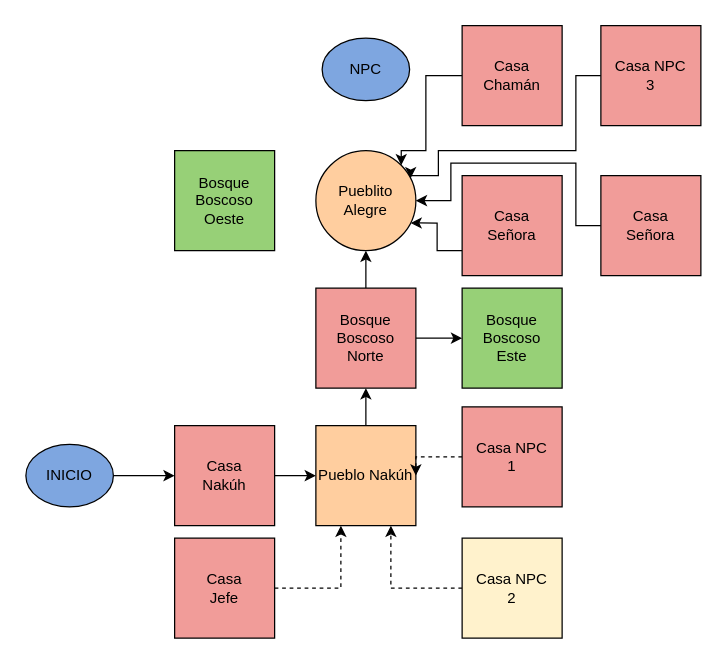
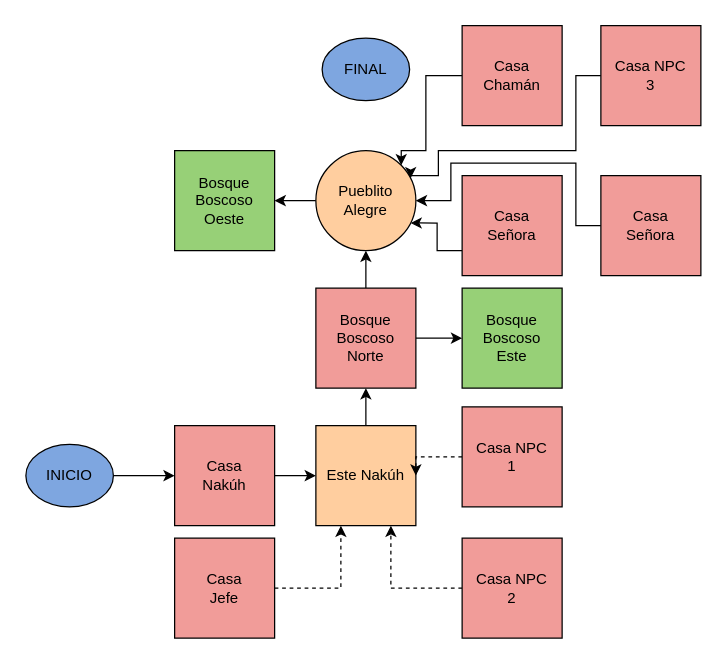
  <mxCell id="0" />
  <mxCell id="1" parent="0" />
  <mxCell id="2" style="edgeStyle=orthogonalEdgeStyle;rounded=0;orthogonalLoop=1;jettySize=auto;html=1;exitX=0.5;exitY=0;exitDx=0;exitDy=0;entryX=0.5;entryY=1;entryDx=0;entryDy=0;" edge="1" parent="1" source="3" target="6"><mxGeometry relative="1" as="geometry" /></mxCell>
- <mxCell id="3" value="Pueblo Nakúh" style="whiteSpace=wrap;html=1;aspect=fixed;fillColor=#FFCE9F;" vertex="1" parent="1"><mxGeometry x="252" y="340" width="80" height="80" as="geometry" /></mxCell>
+ <mxCell id="3" value="Este Nakúh" style="whiteSpace=wrap;html=1;aspect=fixed;fillColor=#FFCE9F;" vertex="1" parent="1"><mxGeometry x="252" y="340" width="80" height="80" as="geometry" /></mxCell>
  <mxCell id="4" style="edgeStyle=orthogonalEdgeStyle;rounded=0;orthogonalLoop=1;jettySize=auto;html=1;exitX=1;exitY=0.5;exitDx=0;exitDy=0;entryX=0;entryY=0.5;entryDx=0;entryDy=0;" edge="1" parent="1" source="6" target="15"><mxGeometry relative="1" as="geometry" /></mxCell>
  <mxCell id="5" style="edgeStyle=orthogonalEdgeStyle;rounded=0;orthogonalLoop=1;jettySize=auto;html=1;exitX=0.5;exitY=0;exitDx=0;exitDy=0;entryX=0.5;entryY=1;entryDx=0;entryDy=0;strokeColor=default;" edge="1" parent="1" source="6" target="17"><mxGeometry relative="1" as="geometry" /></mxCell>
  <mxCell id="6" value="Bosque&lt;br&gt;Boscoso&lt;br&gt;Norte" style="whiteSpace=wrap;html=1;aspect=fixed;fillColor=#f19c99;" vertex="1" parent="1"><mxGeometry x="252" y="230" width="80" height="80" as="geometry" /></mxCell>
  <mxCell id="7" style="edgeStyle=orthogonalEdgeStyle;rounded=0;orthogonalLoop=1;jettySize=auto;html=1;exitX=1;exitY=0.5;exitDx=0;exitDy=0;dashed=0;" edge="1" parent="1" source="8" target="3"><mxGeometry relative="1" as="geometry" /></mxCell>
  <mxCell id="8" value="Casa&lt;br&gt;Nakúh" style="whiteSpace=wrap;html=1;aspect=fixed;fillColor=#F19C99;" vertex="1" parent="1"><mxGeometry x="139" y="340" width="80" height="80" as="geometry" /></mxCell>
  <mxCell id="9" style="edgeStyle=orthogonalEdgeStyle;rounded=0;orthogonalLoop=1;jettySize=auto;html=1;exitX=1;exitY=0.5;exitDx=0;exitDy=0;entryX=0.25;entryY=1;entryDx=0;entryDy=0;dashed=1;" edge="1" parent="1" source="10" target="3"><mxGeometry relative="1" as="geometry" /></mxCell>
  <mxCell id="10" value="Casa&lt;br&gt;Jefe" style="whiteSpace=wrap;html=1;aspect=fixed;fillColor=#F19C99;" vertex="1" parent="1"><mxGeometry x="139" y="430" width="80" height="80" as="geometry" /></mxCell>
  <mxCell id="11" style="edgeStyle=orthogonalEdgeStyle;rounded=0;orthogonalLoop=1;jettySize=auto;html=1;exitX=0;exitY=0.5;exitDx=0;exitDy=0;entryX=1;entryY=0.5;entryDx=0;entryDy=0;dashed=1;" edge="1" parent="1" source="12" target="3"><mxGeometry relative="1" as="geometry" /></mxCell>
  <mxCell id="12" value="Casa NPC&lt;br&gt;1" style="whiteSpace=wrap;html=1;aspect=fixed;fillColor=#F19C99;" vertex="1" parent="1"><mxGeometry x="369" y="325" width="80" height="80" as="geometry" /></mxCell>
  <mxCell id="13" style="edgeStyle=orthogonalEdgeStyle;rounded=0;orthogonalLoop=1;jettySize=auto;html=1;exitX=0;exitY=0.5;exitDx=0;exitDy=0;entryX=0.75;entryY=1;entryDx=0;entryDy=0;dashed=1;" edge="1" parent="1" source="14" target="3"><mxGeometry relative="1" as="geometry" /></mxCell>
- <mxCell id="14" value="Casa NPC&lt;br&gt;2" style="whiteSpace=wrap;html=1;aspect=fixed;fillColor=#fff2cc;" vertex="1" parent="1"><mxGeometry x="369" y="430" width="80" height="80" as="geometry" /></mxCell>
+ <mxCell id="14" value="Casa NPC&lt;br&gt;2" style="whiteSpace=wrap;html=1;aspect=fixed;fillColor=#F19C99;" vertex="1" parent="1"><mxGeometry x="369" y="430" width="80" height="80" as="geometry" /></mxCell>
  <mxCell id="15" value="Bosque&lt;br&gt;Boscoso&lt;br&gt;Este" style="whiteSpace=wrap;html=1;aspect=fixed;fillColor=#97D077;" vertex="1" parent="1"><mxGeometry x="369" y="230" width="80" height="80" as="geometry" /></mxCell>
+ <mxCell id="16" style="edgeStyle=orthogonalEdgeStyle;rounded=0;orthogonalLoop=1;jettySize=auto;html=1;exitX=0;exitY=0.5;exitDx=0;exitDy=0;entryX=1;entryY=0.5;entryDx=0;entryDy=0;strokeColor=default;" edge="1" parent="1" source="17" target="20"><mxGeometry relative="1" as="geometry" /></mxCell>
  <mxCell id="17" value="Pueblito Alegre" style="ellipse;whiteSpace=wrap;html=1;aspect=fixed;fillColor=#FFCE9F;" vertex="1" parent="1"><mxGeometry x="252" y="120" width="80" height="80" as="geometry" /></mxCell>
  <mxCell id="18" value="" style="edgeStyle=orthogonalEdgeStyle;rounded=0;orthogonalLoop=1;jettySize=auto;html=1;strokeColor=default;" edge="1" parent="1" source="19" target="8"><mxGeometry relative="1" as="geometry" /></mxCell>
  <mxCell id="19" value="INICIO" style="ellipse;whiteSpace=wrap;html=1;fillColor=#7EA6E0;" vertex="1" parent="1"><mxGeometry x="20" y="355" width="70" height="50" as="geometry" /></mxCell>
  <mxCell id="20" value="Bosque Boscoso&lt;br&gt;Oeste" style="whiteSpace=wrap;html=1;aspect=fixed;fillColor=#97D077;" vertex="1" parent="1"><mxGeometry x="139" y="120" width="80" height="80" as="geometry" /></mxCell>
  <mxCell id="21" style="edgeStyle=orthogonalEdgeStyle;rounded=0;orthogonalLoop=1;jettySize=auto;html=1;exitX=0;exitY=0.5;exitDx=0;exitDy=0;entryX=1;entryY=0;entryDx=0;entryDy=0;strokeColor=default;" edge="1" parent="1" source="22" target="17"><mxGeometry relative="1" as="geometry"><Array as="points"><mxPoint x="340" y="60" /><mxPoint x="340" y="120" /></Array></mxGeometry></mxCell>
  <mxCell id="22" value="Casa&lt;br&gt;Chamán" style="whiteSpace=wrap;html=1;aspect=fixed;fillColor=#F19C99;" vertex="1" parent="1"><mxGeometry x="369" y="20" width="80" height="80" as="geometry" /></mxCell>
  <mxCell id="23" style="edgeStyle=orthogonalEdgeStyle;rounded=0;orthogonalLoop=1;jettySize=auto;html=1;exitX=0;exitY=0.5;exitDx=0;exitDy=0;entryX=1;entryY=0.25;entryDx=0;entryDy=0;strokeColor=default;" edge="1" parent="1" source="24" target="17"><mxGeometry relative="1" as="geometry"><Array as="points"><mxPoint x="460" y="60" /><mxPoint x="460" y="120" /><mxPoint x="350" y="120" /><mxPoint x="350" y="140" /></Array></mxGeometry></mxCell>
  <mxCell id="24" value="Casa NPC&lt;br&gt;3" style="whiteSpace=wrap;html=1;aspect=fixed;fillColor=#F19C99;" vertex="1" parent="1"><mxGeometry x="480" y="20" width="80" height="80" as="geometry" /></mxCell>
  <mxCell id="25" style="edgeStyle=orthogonalEdgeStyle;rounded=0;orthogonalLoop=1;jettySize=auto;html=1;exitX=0;exitY=0.75;exitDx=0;exitDy=0;entryX=1;entryY=0.75;entryDx=0;entryDy=0;strokeColor=default;" edge="1" parent="1" source="26" target="17"><mxGeometry relative="1" as="geometry" /></mxCell>
  <mxCell id="26" value="Casa &lt;br&gt;Señora" style="whiteSpace=wrap;html=1;aspect=fixed;fillColor=#F19C99;" vertex="1" parent="1"><mxGeometry x="369" y="140" width="80" height="80" as="geometry" /></mxCell>
  <mxCell id="27" style="edgeStyle=orthogonalEdgeStyle;rounded=0;orthogonalLoop=1;jettySize=auto;html=1;exitX=0;exitY=0.5;exitDx=0;exitDy=0;entryX=1;entryY=0.5;entryDx=0;entryDy=0;strokeColor=default;" edge="1" parent="1" source="28" target="17"><mxGeometry relative="1" as="geometry"><Array as="points"><mxPoint x="460" y="180" /><mxPoint x="460" y="130" /><mxPoint x="360" y="130" /><mxPoint x="360" y="160" /></Array></mxGeometry></mxCell>
  <mxCell id="28" value="Casa &lt;br&gt;Señora" style="whiteSpace=wrap;html=1;aspect=fixed;fillColor=#F19C99;" vertex="1" parent="1"><mxGeometry x="480" y="140" width="80" height="80" as="geometry" /></mxCell>
- <mxCell id="29" value="NPC" style="ellipse;whiteSpace=wrap;html=1;fillColor=#7EA6E0;" vertex="1" parent="1"><mxGeometry x="257" y="30" width="70" height="50" as="geometry" /></mxCell>
+ <mxCell id="29" value="FINAL" style="ellipse;whiteSpace=wrap;html=1;fillColor=#7EA6E0;" vertex="1" parent="1"><mxGeometry x="257" y="30" width="70" height="50" as="geometry" /></mxCell>
